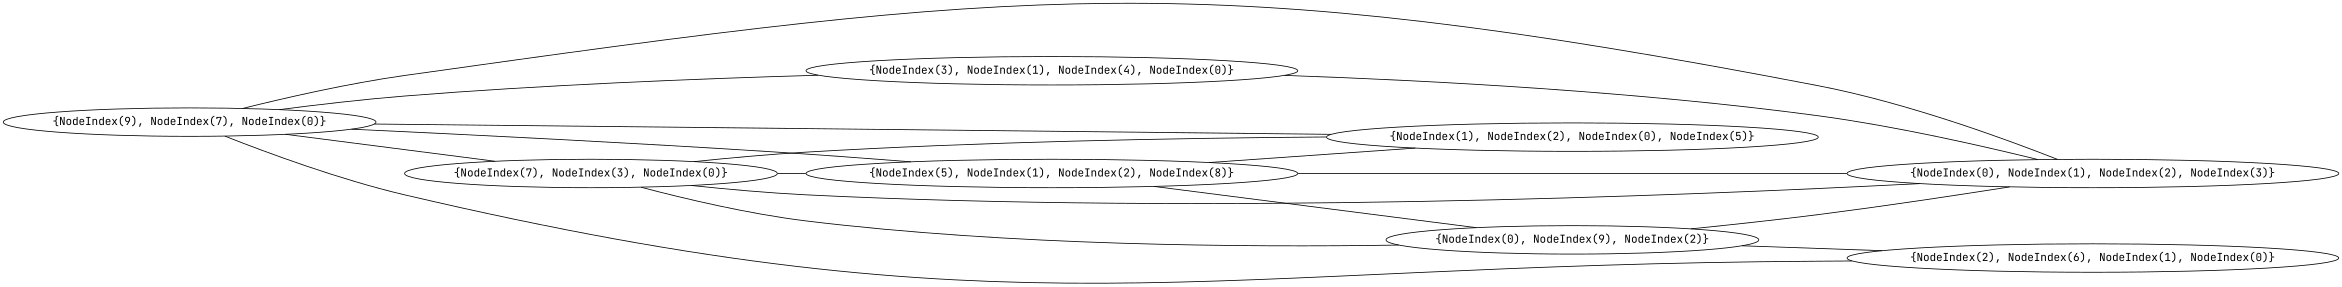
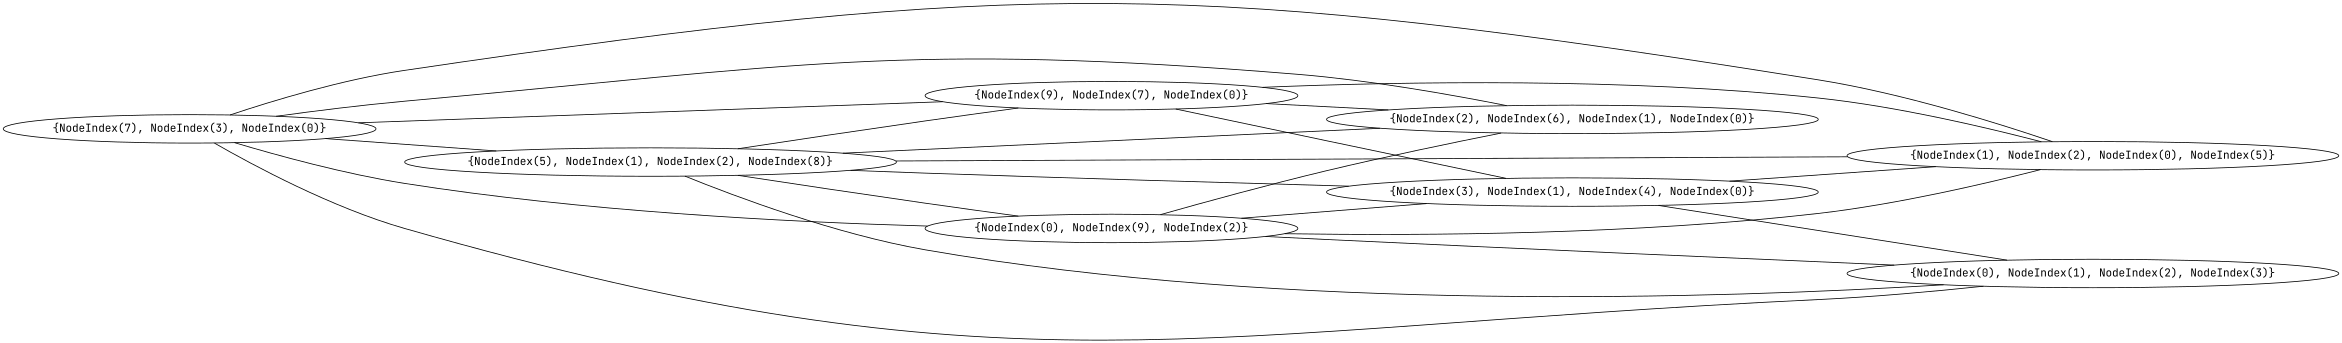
  graph {
    fontname="JetBrains Mono"
    rankdir=LR
    node [fontname="JetBrains Mono"]
    edge [fontname="JetBrains Mono"]
    n1 [label="{NodeIndex(0), NodeIndex(1), NodeIndex(2), NodeIndex(3)}"]
    n2 [label="{NodeIndex(1), NodeIndex(2), NodeIndex(0), NodeIndex(5)}"]
    n3 [label="{NodeIndex(2), NodeIndex(6), NodeIndex(1), NodeIndex(0)}"]
    n4 [label="{NodeIndex(3), NodeIndex(1), NodeIndex(4), NodeIndex(0)}"]
    n5 [label="{NodeIndex(7), NodeIndex(3), NodeIndex(0)}"]
    n6 [label="{NodeIndex(5), NodeIndex(1), NodeIndex(2), NodeIndex(8)}"]
    n7 [label="{NodeIndex(9), NodeIndex(7), NodeIndex(0)}"]
    n8 [label="{NodeIndex(0), NodeIndex(9), NodeIndex(2)}"]
    n4 -- n1
+   n4 -- n2
    n5 -- n1
    n5 -- n2
+   n5 -- n3
    n5 -- n6
    n6 -- n1
    n6 -- n2
+   n6 -- n3
+   n6 -- n4
    n6 -- n7
    n6 -- n8
-   n7 -- n1
    n7 -- n2
    n7 -- n3
    n7 -- n4
    n7 -- n5
    n8 -- n1
+   n8 -- n2
    n8 -- n3
+   n8 -- n4
    n8 -- n5
  }
